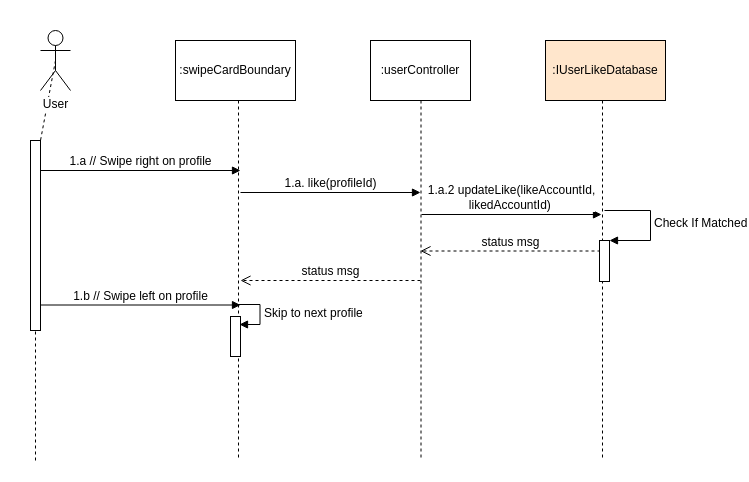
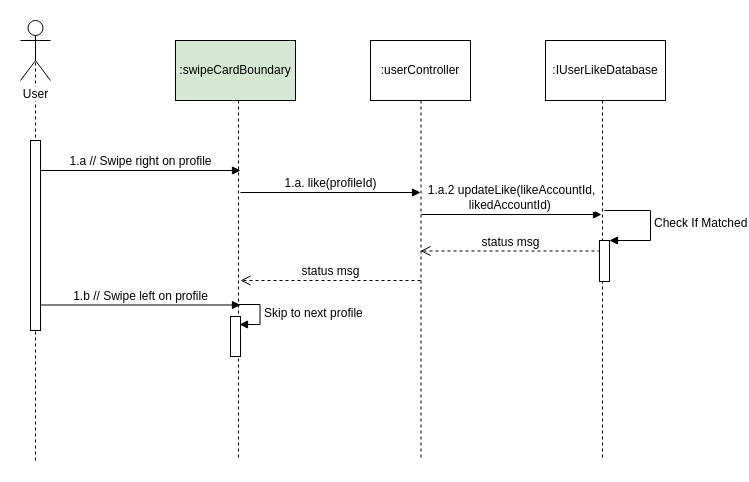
  <mxCell id="0" />
  <mxCell id="1" parent="0" />
  <mxCell id="2" value="" style="endArrow=none;endSize=12;dashed=1;html=1;fontSize=12;exitX=0.58;exitY=1;exitDx=0;exitDy=0;exitPerimeter=0;endFill=0;" parent="1" edge="1"><mxGeometry width="160" relative="1" as="geometry"><mxPoint x="238" y="100" as="sourcePoint" /><mxPoint x="238" y="460" as="targetPoint" /></mxGeometry></mxCell>
  <mxCell id="3" value="" style="endArrow=none;endSize=12;dashed=1;html=1;fontSize=12;exitX=0.5;exitY=0.5;exitDx=0;exitDy=0;exitPerimeter=0;endFill=0;" parent="1" source="5" target="7" edge="1"><mxGeometry width="160" relative="1" as="geometry"><mxPoint x="35" y="50" as="sourcePoint" /><mxPoint x="35" y="460" as="targetPoint" /></mxGeometry></mxCell>
  <mxCell id="4" value="" style="endArrow=none;endSize=12;dashed=1;html=1;fontSize=12;exitX=0.5;exitY=0.5;exitDx=0;exitDy=0;exitPerimeter=0;endFill=0;" parent="1" source="7" edge="1"><mxGeometry width="160" relative="1" as="geometry"><mxPoint x="20" y="120" as="sourcePoint" /><mxPoint x="35" y="460" as="targetPoint" /></mxGeometry></mxCell>
- <mxCell id="5" value="User" style="shape=umlActor;verticalLabelPosition=bottom;labelBackgroundColor=#ffffff;verticalAlign=top;html=1;" parent="1" vertex="1"><mxGeometry x="40" y="30" width="30" height="60" as="geometry" /></mxCell>
+ <mxCell id="5" value="User" style="shape=umlActor;verticalLabelPosition=bottom;labelBackgroundColor=#ffffff;verticalAlign=top;html=1;" parent="1" vertex="1"><mxGeometry x="20" y="20" width="30" height="60" as="geometry" /></mxCell>
  <mxCell id="6" value="" style="endArrow=none;endSize=12;dashed=1;html=1;fontSize=12;exitX=0.58;exitY=1;exitDx=0;exitDy=0;exitPerimeter=0;endFill=0;" parent="1" edge="1"><mxGeometry width="160" relative="1" as="geometry"><mxPoint x="602" y="100" as="sourcePoint" /><mxPoint x="602" y="460" as="targetPoint" /></mxGeometry></mxCell>
  <mxCell id="7" value="" style="html=1;points=[];perimeter=orthogonalPerimeter;fontSize=12;" parent="1" vertex="1"><mxGeometry x="30" y="140" width="10" height="190" as="geometry" /></mxCell>
  <mxCell id="8" value="1.a // Swipe right on profile" style="html=1;verticalAlign=bottom;endArrow=block;fontSize=12;" parent="1" edge="1"><mxGeometry width="80" relative="1" as="geometry"><mxPoint x="40" y="170" as="sourcePoint" /><mxPoint x="240" y="170" as="targetPoint" /></mxGeometry></mxCell>
  <mxCell id="9" value="1.b // Swipe left on profile" style="html=1;verticalAlign=bottom;endArrow=block;fontSize=12;" parent="1" edge="1"><mxGeometry width="80" relative="1" as="geometry"><mxPoint x="40" y="304.5" as="sourcePoint" /><mxPoint x="240" y="304.5" as="targetPoint" /></mxGeometry></mxCell>
  <mxCell id="10" value="Skip to next profile" style="edgeStyle=orthogonalEdgeStyle;html=1;align=left;spacingLeft=2;endArrow=block;rounded=0;entryX=1;entryY=0;fontSize=12;" parent="1" edge="1"><mxGeometry relative="1" as="geometry"><mxPoint x="235" y="304" as="sourcePoint" /><Array as="points"><mxPoint x="259.5" y="304" /><mxPoint x="259.5" y="324" /></Array><mxPoint x="239" y="324" as="targetPoint" /></mxGeometry></mxCell>
  <mxCell id="11" value="1.a. like(profileId)" style="html=1;verticalAlign=bottom;endArrow=block;fontSize=12;" parent="1" edge="1"><mxGeometry width="80" relative="1" as="geometry"><mxPoint x="240" y="192" as="sourcePoint" /><mxPoint x="420" y="192" as="targetPoint" /></mxGeometry></mxCell>
  <mxCell id="12" value="" style="endArrow=none;endSize=12;dashed=1;html=1;fontSize=12;exitX=0.58;exitY=1;exitDx=0;exitDy=0;exitPerimeter=0;endFill=0;" parent="1" edge="1"><mxGeometry width="160" relative="1" as="geometry"><mxPoint x="420.5" y="100" as="sourcePoint" /><mxPoint x="420.5" y="460" as="targetPoint" /></mxGeometry></mxCell>
  <mxCell id="13" value="1.a.2 updateLike(likeAccountId, &lt;br&gt;likedAccountId)&amp;nbsp;" style="html=1;verticalAlign=bottom;endArrow=block;fontSize=12;" parent="1" edge="1"><mxGeometry width="80" relative="1" as="geometry"><mxPoint x="421" y="214" as="sourcePoint" /><mxPoint x="601" y="214" as="targetPoint" /></mxGeometry></mxCell>
  <mxCell id="14" value="" style="html=1;points=[];perimeter=orthogonalPerimeter;fontSize=12;" parent="1" vertex="1"><mxGeometry x="230" y="316" width="10" height="40" as="geometry" /></mxCell>
- <mxCell id="15" value=":swipeCardBoundary" style="rounded=0;whiteSpace=wrap;html=1;" parent="1" vertex="1"><mxGeometry x="175" y="40" width="120" height="60" as="geometry" /></mxCell>
+ <mxCell id="15" value=":swipeCardBoundary" style="rounded=0;whiteSpace=wrap;html=1;fillColor=#d5e8d4;" parent="1" vertex="1"><mxGeometry x="175" y="40" width="120" height="60" as="geometry" /></mxCell>
  <mxCell id="16" value=":userController" style="rounded=0;whiteSpace=wrap;html=1;" parent="1" vertex="1"><mxGeometry x="370" y="40" width="100" height="60" as="geometry" /></mxCell>
- <mxCell id="17" value=":IUserLikeDatabase" style="rounded=0;whiteSpace=wrap;html=1;fillColor=#ffe6cc;" parent="1" vertex="1"><mxGeometry x="545" y="40" width="120" height="60" as="geometry" /></mxCell>
+ <mxCell id="17" value=":IUserLikeDatabase" style="rounded=0;whiteSpace=wrap;html=1;" parent="1" vertex="1"><mxGeometry x="545" y="40" width="120" height="60" as="geometry" /></mxCell>
  <mxCell id="18" value="status msg" style="html=1;verticalAlign=bottom;endArrow=open;dashed=1;endSize=8;fontSize=12;" parent="1" edge="1"><mxGeometry relative="1" as="geometry"><mxPoint x="420" y="280" as="sourcePoint" /><mxPoint x="240" y="280" as="targetPoint" /></mxGeometry></mxCell>
  <mxCell id="19" value="status msg" style="html=1;verticalAlign=bottom;endArrow=open;dashed=1;endSize=8;fontSize=12;" parent="1" edge="1"><mxGeometry relative="1" as="geometry"><mxPoint x="600" y="250.5" as="sourcePoint" /><mxPoint x="420" y="250.5" as="targetPoint" /></mxGeometry></mxCell>
  <mxCell id="20" value="" style="html=1;points=[];perimeter=orthogonalPerimeter;fontSize=12;" parent="1" vertex="1"><mxGeometry x="599" y="240" width="10" height="41" as="geometry" /></mxCell>
  <mxCell id="21" value="Check If Matched" style="edgeStyle=orthogonalEdgeStyle;html=1;align=left;spacingLeft=2;endArrow=block;rounded=0;entryX=1;entryY=0;fontSize=12;" parent="1" target="20" edge="1"><mxGeometry relative="1" as="geometry"><mxPoint x="604" y="210" as="sourcePoint" /><Array as="points"><mxPoint x="650" y="210" /><mxPoint x="650" y="240" /></Array></mxGeometry></mxCell>
